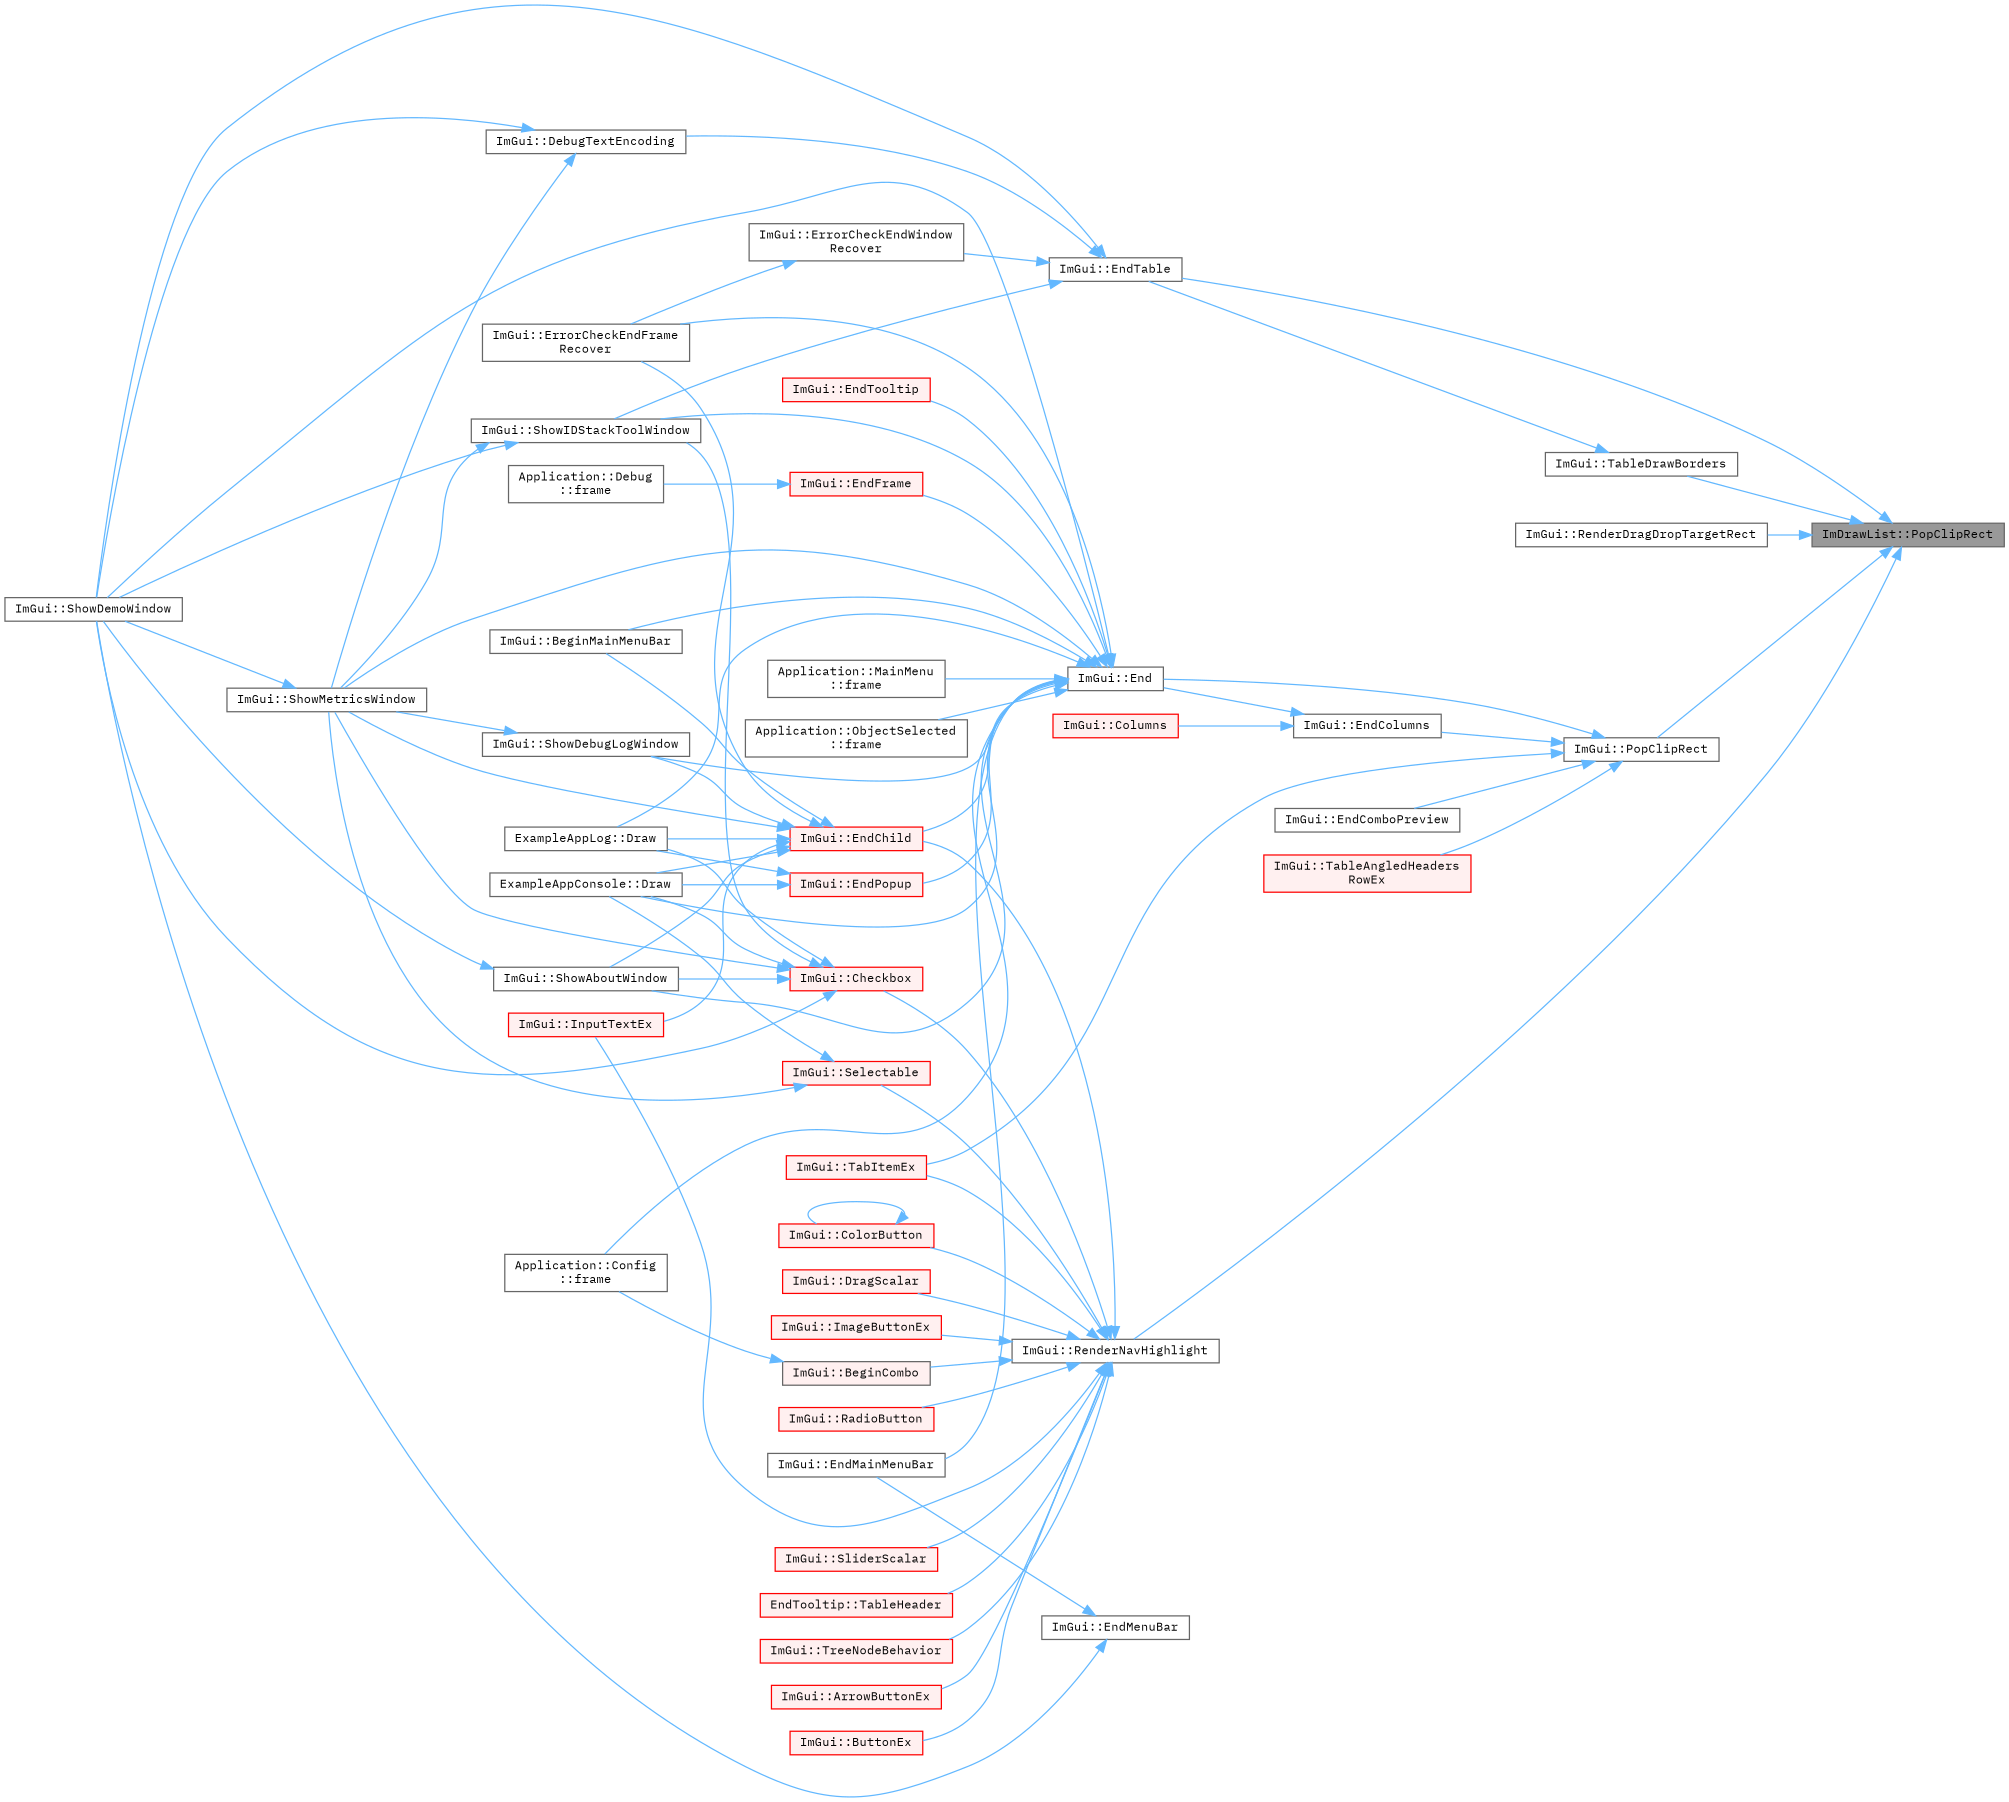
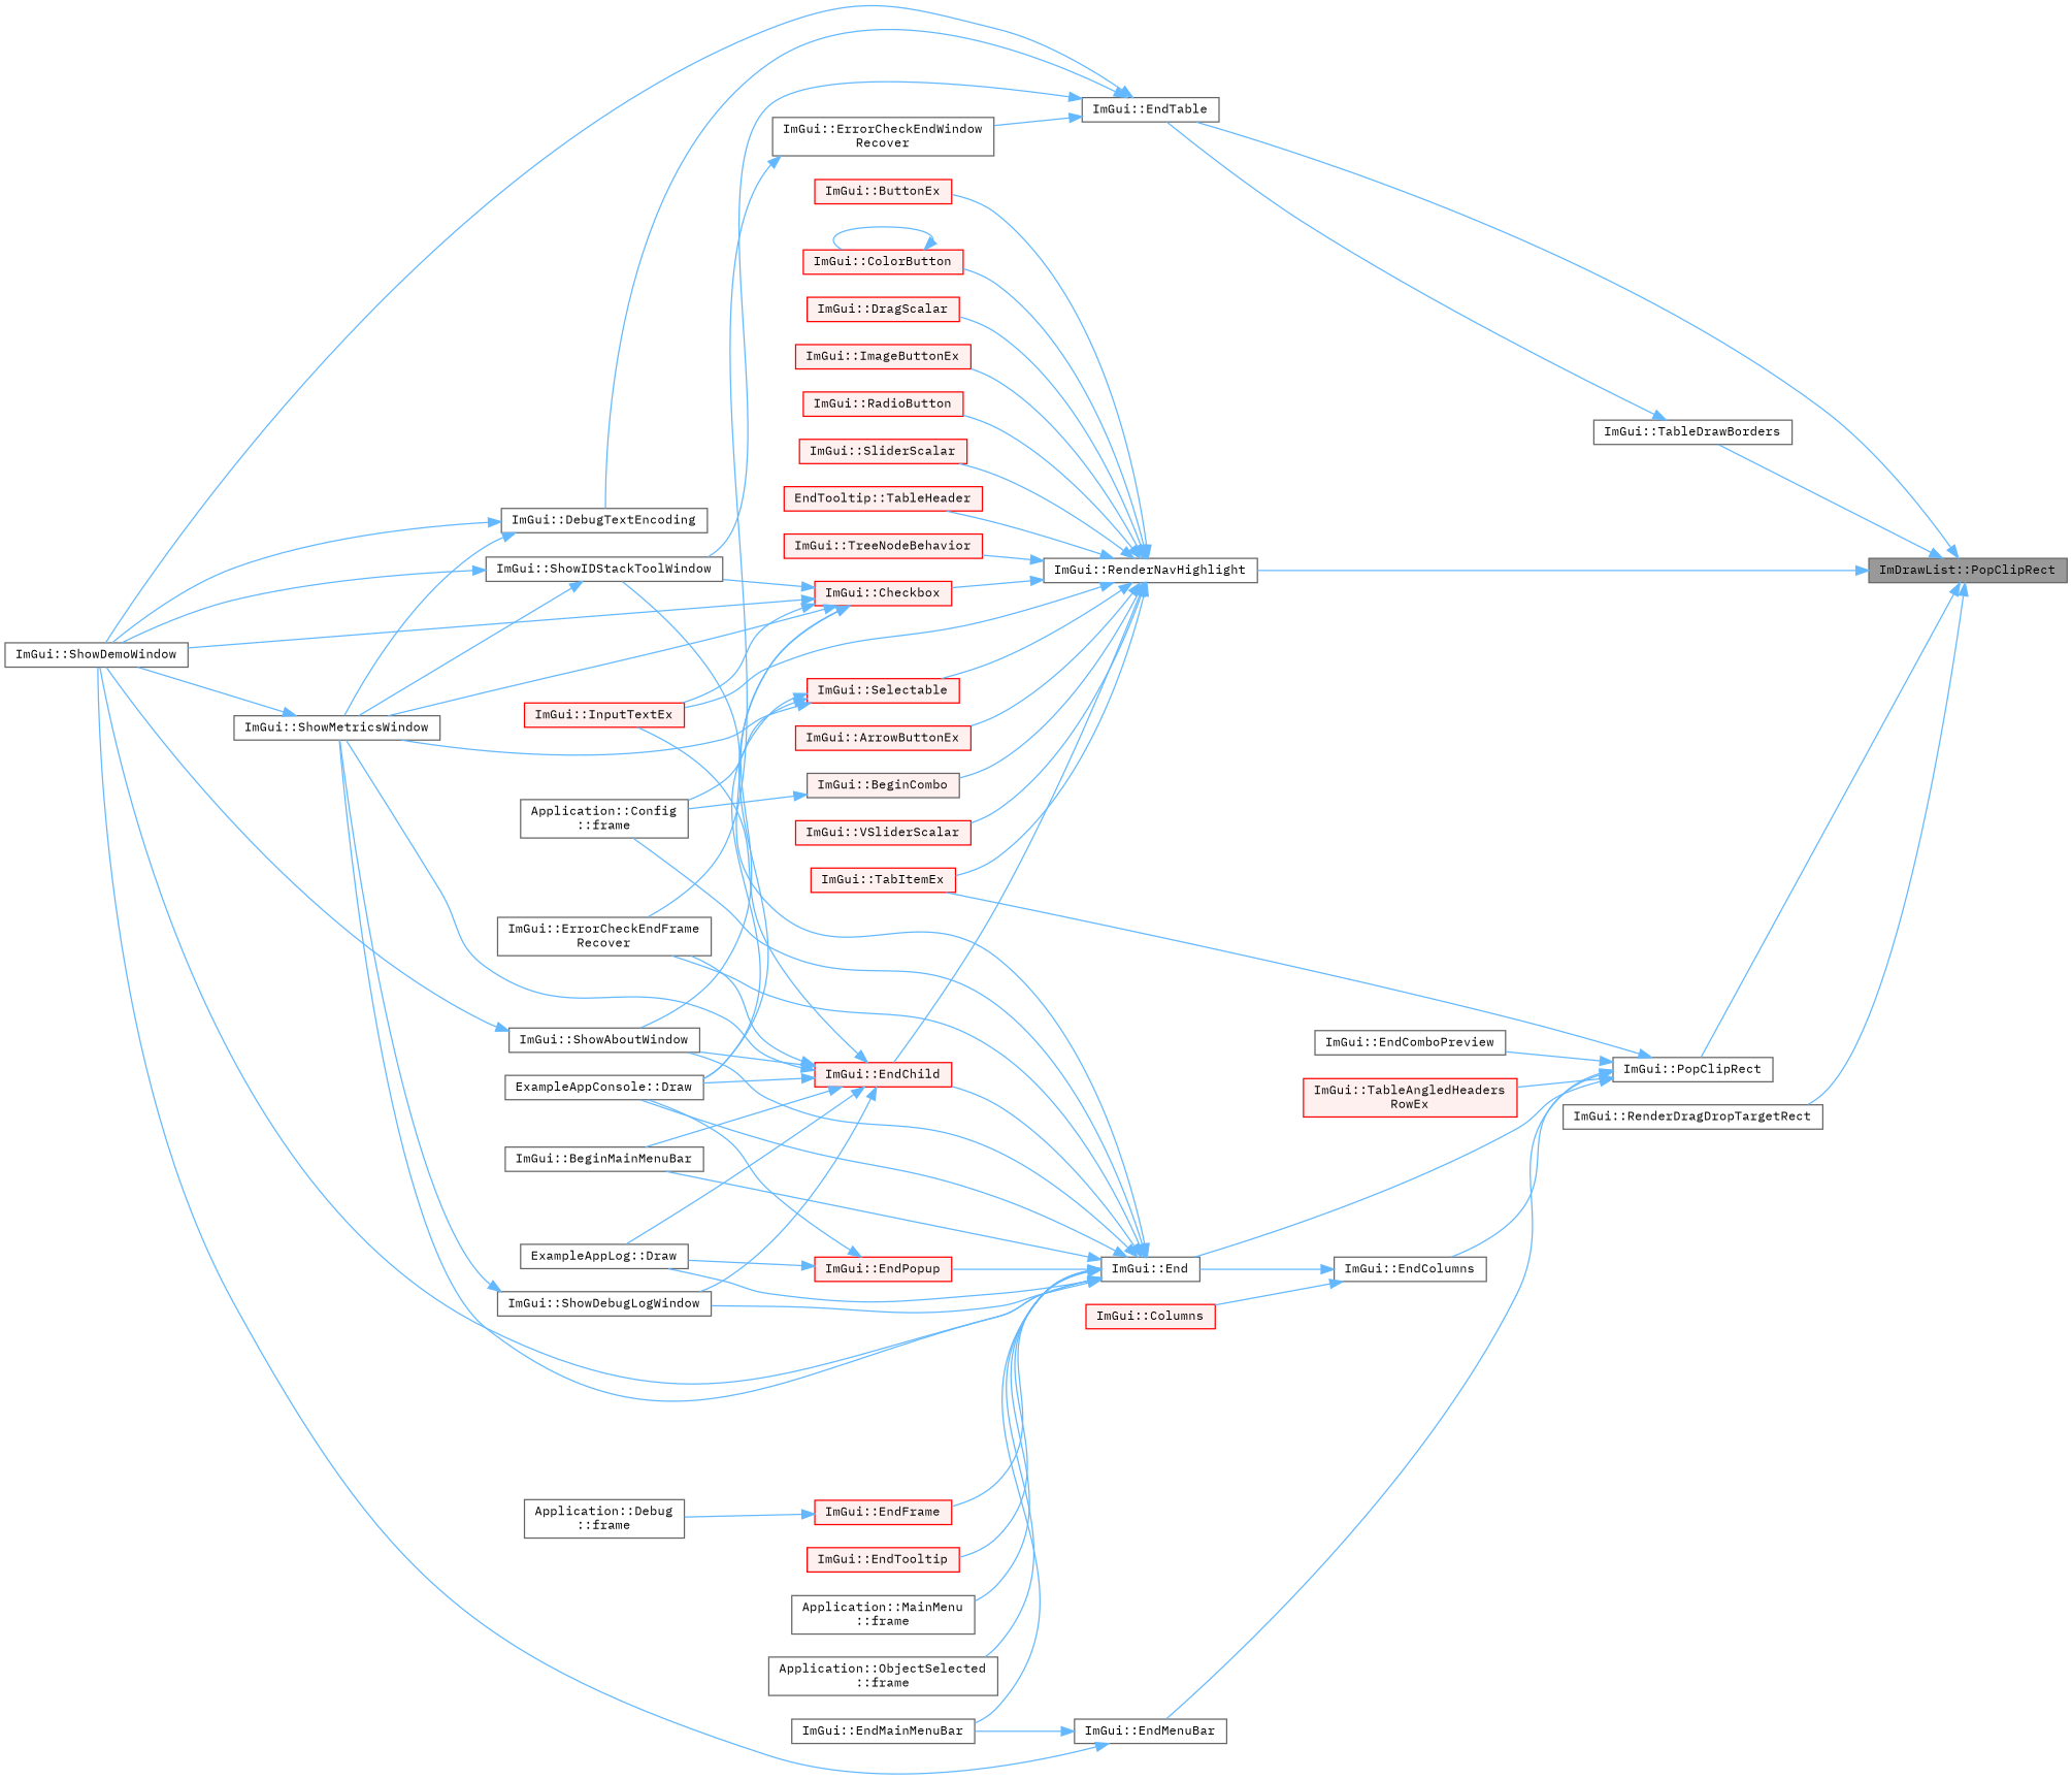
  digraph {
    fontname="IBM Plex Mono"
    rankdir=RL
    node [color=grey40 fillcolor=white fontname="IBM Plex Mono" fontsize=10 shape=box style=filled]
    edge [color=steelblue1 dir=back fontname="IBM Plex Mono" fontsize=10 labelfontname=Helvetica labelfontsize=10 style=solid]
    n1 [color=gray40 fillcolor=grey60 fontcolor=black height=0.2 label="ImDrawList::PopClipRect" width=0.4]
    n2 [height=0.2 label="ImGui::EndTable" width=0.4]
    n3 [height=0.2 label="ImGui::PopClipRect" width=0.4]
    n4 [height=0.2 label="ImGui::RenderDragDropTargetRect" width=0.4]
    n5 [height=0.2 label="ImGui::RenderNavHighlight" width=0.4]
    n6 [height=0.2 label="ImGui::TableDrawBorders" width=0.4]
    n7 [height=0.2 label="ImGui::ShowDemoWindow" width=0.4]
    n8 [height=0.2 label="ImGui::DebugTextEncoding" width=0.4]
    n9 [height=0.2 label="ImGui::ErrorCheckEndWindow\lRecover" width=0.4]
    n10 [height=0.2 label="ImGui::ShowIDStackToolWindow" width=0.4]
    n11 [height=0.2 label="ImGui::End" width=0.4]
    n12 [height=0.2 label="ImGui::EndColumns" width=0.4]
    n13 [height=0.2 label="ImGui::EndComboPreview" width=0.4]
    n14 [height=0.2 label="ImGui::EndMenuBar" width=0.4]
    n15 [color=red fillcolor="#FFF0F0" height=0.2 label="ImGui::TabItemEx" width=0.4]
    n16 [color=red fillcolor="#FFF0F0" height=0.2 label="ImGui::TableAngledHeaders\lRowEx" width=0.4]
    n17 [color=red fillcolor="#FFF0F0" height=0.2 label="ImGui::EndChild" width=0.4]
    n18 [color=red fillcolor="#FFF0F0" height=0.2 label="ImGui::InputTextEx" width=0.4]
    n19 [color=red fillcolor="#FFF0F0" height=0.2 label="ImGui::ArrowButtonEx" width=0.4]
    n20 [fillcolor="#FFF0F0" height=0.2 label="ImGui::BeginCombo" width=0.4]
    n21 [color=red fillcolor="#FFF0F0" height=0.2 label="ImGui::ButtonEx" width=0.4]
    n22 [color=red fillcolor="#FFF0F0" height=0.2 label="ImGui::Checkbox" width=0.4]
    n23 [color=red fillcolor="#FFF0F0" height=0.2 label="ImGui::ColorButton" width=0.4]
    n24 [color=red fillcolor="#FFF0F0" height=0.2 label="ImGui::DragScalar" width=0.4]
    n25 [color=red fillcolor="#FFF0F0" height=0.2 label="ImGui::ImageButtonEx" width=0.4]
    n26 [color=red fillcolor="#FFF0F0" height=0.2 label="ImGui::RadioButton" width=0.4]
    n27 [color=red fillcolor="#FFF0F0" height=0.2 label="ImGui::Selectable" width=0.4]
    n28 [color=red fillcolor="#FFF0F0" height=0.2 label="ImGui::SliderScalar" width=0.4]
    n29 [color=red fillcolor="#FFF0F0" height=0.2 label="EndTooltip::TableHeader" width=0.4]
    n30 [color=red fillcolor="#FFF0F0" height=0.2 label="ImGui::TreeNodeBehavior" width=0.4]
+   n31 [color=red fillcolor="#FFF0F0" height=0.2 label="ImGui::VSliderScalar" width=0.4]
    n32 [height=0.2 label="ImGui::ShowMetricsWindow" width=0.4]
    n33 [height=0.2 label="ImGui::ErrorCheckEndFrame\lRecover" width=0.4]
    n34 [height=0.2 label="ImGui::BeginMainMenuBar" width=0.4]
    n35 [height=0.2 label="ExampleAppConsole::Draw" width=0.4]
    n36 [height=0.2 label="ExampleAppLog::Draw" width=0.4]
    n37 [height=0.2 label="ImGui::ShowAboutWindow" width=0.4]
    n38 [height=0.2 label="ImGui::ShowDebugLogWindow" width=0.4]
    n39 [color=red fillcolor="#FFF0F0" height=0.2 label="ImGui::EndFrame" width=0.4]
    n40 [height=0.2 label="ImGui::EndMainMenuBar" width=0.4]
    n41 [color=red fillcolor="#FFF0F0" height=0.2 label="ImGui::EndPopup" width=0.4]
    n42 [color=red fillcolor="#FFF0F0" height=0.2 label="ImGui::EndTooltip" width=0.4]
    n43 [height=0.2 label="Application::Config\l::frame" width=0.4]
    n44 [height=0.2 label="Application::MainMenu\l::frame" width=0.4]
    n45 [height=0.2 label="Application::ObjectSelected\l::frame" width=0.4]
    n46 [color=red fillcolor="#FFF0F0" height=0.2 label="ImGui::Columns" width=0.4]
    n47 [height=0.2 label="Application::Debug\l::frame" width=0.4]
    n1 -> n2
    n1 -> n3
    n1 -> n4
    n1 -> n5
    n1 -> n6
    n2 -> n7
    n2 -> n8
    n2 -> n9
    n2 -> n10
    n3 -> n11
    n3 -> n12
    n3 -> n13
+   n3 -> n14
    n3 -> n15
    n3 -> n16
    n5 -> n15
    n5 -> n17
    n5 -> n18
    n5 -> n19
    n5 -> n20
    n5 -> n21
    n5 -> n22
    n5 -> n23
    n5 -> n24
    n5 -> n25
    n5 -> n26
    n5 -> n27
    n5 -> n28
    n5 -> n29
    n5 -> n30
+   n5 -> n31
    n6 -> n2
    n8 -> n7
    n8 -> n32
    n9 -> n33
    n10 -> n7
    n10 -> n32
    n11 -> n7
    n11 -> n10
    n11 -> n17
    n11 -> n32
    n11 -> n33
    n11 -> n34
    n11 -> n35
    n11 -> n36
    n11 -> n37
    n11 -> n38
    n11 -> n39
    n11 -> n40
    n11 -> n41
    n11 -> n42
    n11 -> n43
    n11 -> n44
    n11 -> n45
    n12 -> n11
    n12 -> n46
    n14 -> n7
    n14 -> n40
    n17 -> n18
    n17 -> n32
    n17 -> n33
    n17 -> n34
    n17 -> n35
    n17 -> n36
    n17 -> n37
    n17 -> n38
    n20 -> n43
    n22 -> n7
    n22 -> n10
    n22 -> n32
    n22 -> n35
-   n22 -> n36
+   n22 -> n18
    n22 -> n37
    n23 -> n23
    n27 -> n32
    n27 -> n35
+   n27 -> n43
    n32 -> n7
    n37 -> n7
    n38 -> n32
    n39 -> n47
    n41 -> n35
    n41 -> n36
  }
